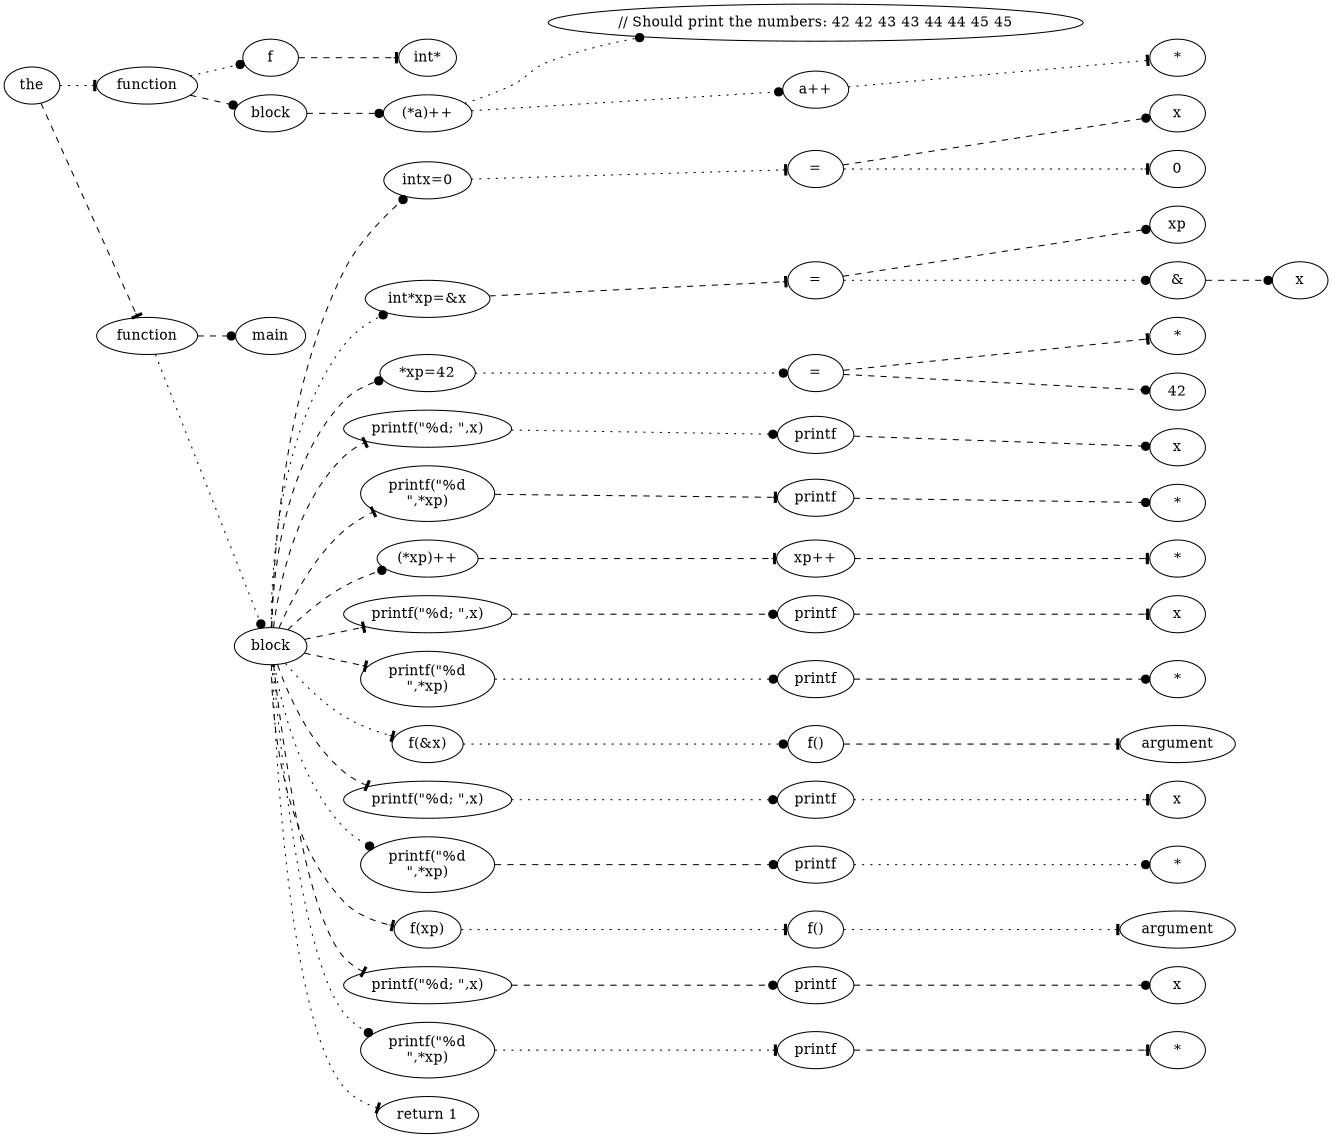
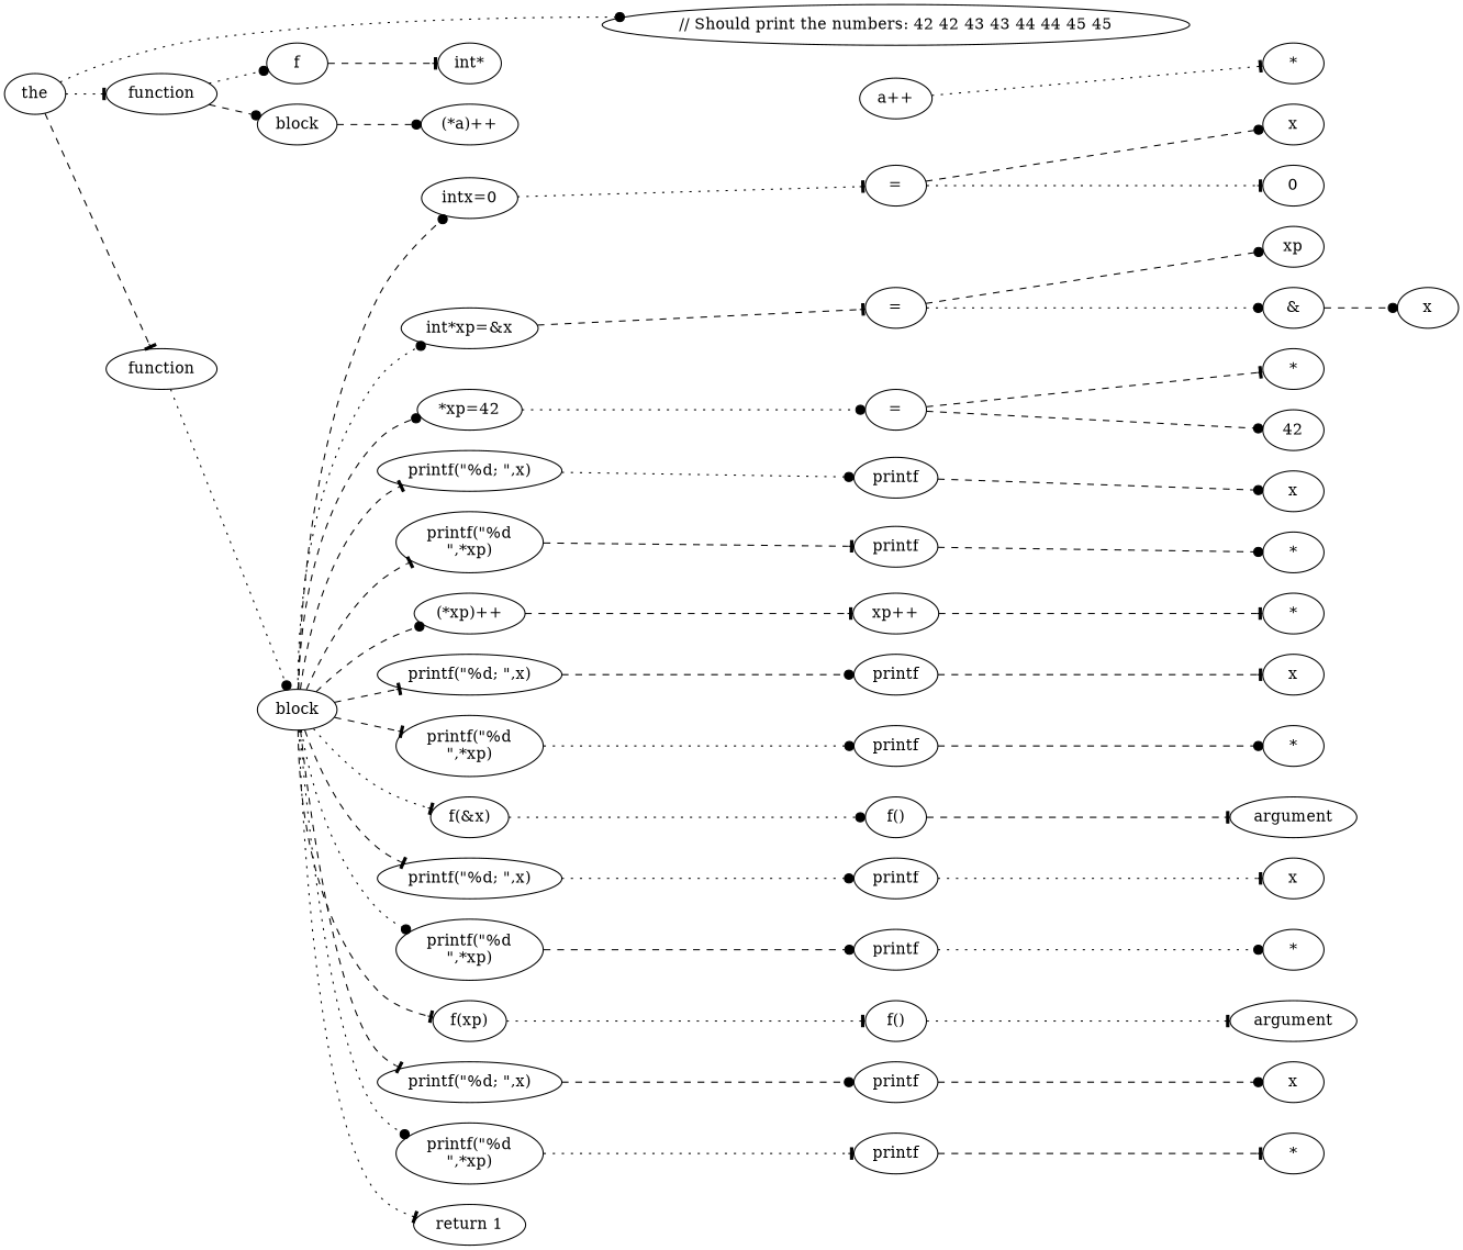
  digraph {
    rankdir=LR
    edge [arrowhead=dot style=dashed]
    n1 [label=the]
    n2 [label="// Should print the numbers: 42 42 43 43 44 44 45 45\n"]
    n3 [label=function]
    n4 [label=function]
    n5 [label=f]
    n6 [label=block]
-   n7 [label=main]
    n8 [label=block]
    n9 [label="int*"]
    n10 [label="(*a)++"]
    n11 [label="a++"]
    n12 [label="*"]
    n13 [label="intx=0"]
    n14 [label="int*xp=&x"]
    n15 [label="*xp=42"]
    n16 [label="printf(\"%d; \",x)"]
    n17 [label="printf(\"%d\n\",*xp)"]
    n18 [label="(*xp)++"]
    n19 [label="printf(\"%d; \",x)"]
    n20 [label="printf(\"%d\n\",*xp)"]
    n21 [label="f(&x)"]
    n22 [label="printf(\"%d; \",x)"]
    n23 [label="printf(\"%d\n\",*xp)"]
    n24 [label="f(xp)"]
    n25 [label="printf(\"%d; \",x)"]
    n26 [label="printf(\"%d\n\",*xp)"]
    n27 [label="return 1"]
    n28 [label="="]
    n29 [label="="]
    n30 [label="="]
    n31 [label=printf]
    n32 [label=printf]
    n33 [label="xp++"]
    n34 [label=printf]
    n35 [label=printf]
    n36 [label="f()"]
    n37 [label=printf]
    n38 [label=printf]
    n39 [label="f()"]
    n40 [label=printf]
    n41 [label=printf]
    n42 [label=x]
    n43 [label=0]
    n44 [label=xp]
    n45 [label="&"]
    n46 [label=x]
    n47 [label="*"]
    n48 [label=42]
    n49 [label=x]
    n50 [label="*"]
    n51 [label="*"]
    n52 [label=x]
    n53 [label="*"]
    n54 [label=argument]
    n55 [label=x]
    n56 [label="*"]
    n57 [label=argument]
    n58 [label=x]
    n59 [label="*"]
-   n10 -> n2 [style=dotted]
+   n1 -> n2 [style=dotted]
    n1 -> n3 [arrowhead=tee style=dotted]
    n1 -> n4 [arrowhead=tee]
    n3 -> n5 [style=dotted]
    n3 -> n6
-   n4 -> n7
    n4 -> n8 [style=dotted]
    n5 -> n9 [arrowhead=tee]
    n6 -> n10
    n8 -> n13
    n8 -> n14 [style=dotted]
    n8 -> n15
    n8 -> n16 [arrowhead=tee]
    n8 -> n17 [arrowhead=tee]
    n8 -> n18
    n8 -> n19 [arrowhead=tee]
    n8 -> n20 [arrowhead=tee]
    n8 -> n21 [arrowhead=tee style=dotted]
    n8 -> n22 [arrowhead=tee]
    n8 -> n23 [style=dotted]
    n8 -> n24 [arrowhead=tee]
    n8 -> n25 [arrowhead=tee]
    n8 -> n26 [style=dotted]
    n8 -> n27 [arrowhead=tee style=dotted]
-   n10 -> n11 [style=dotted]
    n11 -> n12 [arrowhead=tee style=dotted]
    n13 -> n28 [arrowhead=tee style=dotted]
    n14 -> n29 [arrowhead=tee]
    n15 -> n30 [style=dotted]
    n16 -> n31 [style=dotted]
    n17 -> n32 [arrowhead=tee]
    n18 -> n33 [arrowhead=tee]
    n19 -> n34
    n20 -> n35 [style=dotted]
    n21 -> n36 [style=dotted]
    n22 -> n37 [style=dotted]
    n23 -> n38
    n24 -> n39 [arrowhead=tee style=dotted]
    n25 -> n40
    n26 -> n41 [arrowhead=tee style=dotted]
    n28 -> n42
    n28 -> n43 [arrowhead=tee style=dotted]
    n29 -> n44
    n29 -> n45 [style=dotted]
    n30 -> n47 [arrowhead=tee]
    n30 -> n48
    n31 -> n49
    n32 -> n50
    n33 -> n51 [arrowhead=tee]
    n34 -> n52 [arrowhead=tee]
    n35 -> n53
    n36 -> n54 [arrowhead=tee]
    n37 -> n55 [arrowhead=tee style=dotted]
    n38 -> n56 [style=dotted]
    n39 -> n57 [arrowhead=tee style=dotted]
    n40 -> n58
    n41 -> n59 [arrowhead=tee]
    n45 -> n46
  }
